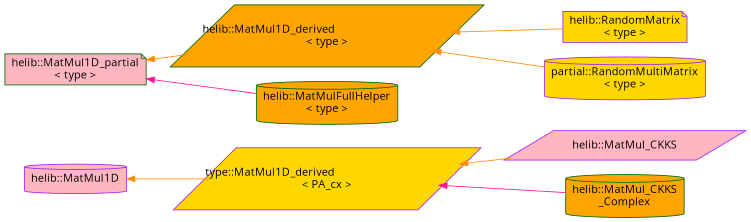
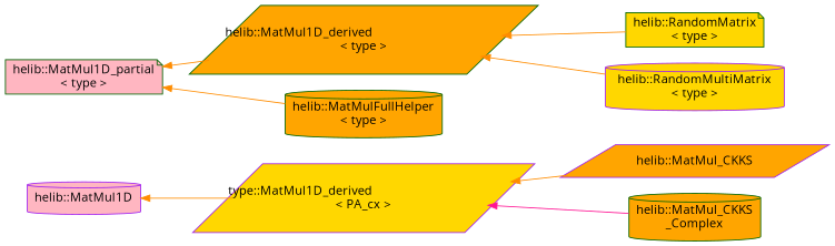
  digraph {
    fontname="Open Sans"
    rankdir=LR
    node [color=purple fillcolor=orange fontname="Open Sans" shape=cylinder style=filled]
    edge [color=darkorange dir=back fontname="Open Sans" style=solid]
    n1 [fillcolor=lightpink fontcolor=black label="helib::MatMul1D"]
    n2 [fillcolor=gold label="type::MatMul1D_derived\l\< PA_cx \>" shape=parallelogram]
-   n3 [fillcolor=lightpink label="helib::MatMul_CKKS" shape=parallelogram]
+   n3 [label="helib::MatMul_CKKS" shape=parallelogram]
    n4 [color=darkgreen label="helib::MatMul_CKKS\l_Complex"]
    n5 [color=darkgreen fillcolor=lightpink label="helib::MatMul1D_partial\l\< type \>" shape=note]
    n6 [color=darkgreen label="helib::MatMul1D_derived\l\< type \>" shape=parallelogram]
    n7 [color=darkgreen label="helib::MatMulFullHelper\l\< type \>"]
-   n8 [fillcolor=gold label="helib::RandomMatrix\l\< type \>" shape=note]
-   n9 [fillcolor=gold label="partial::RandomMultiMatrix\l\< type \>"]
+   n8 [color=darkgreen fillcolor=gold label="helib::RandomMatrix\l\< type \>" shape=note]
+   n9 [fillcolor=gold label="helib::RandomMultiMatrix\l\< type \>"]
    n1 -> n2
    n2 -> n3
    n2 -> n4 [color=deeppink]
    n5 -> n6
-   n5 -> n7 [color=deeppink]
+   n5 -> n7
    n6 -> n8
    n6 -> n9
  }
